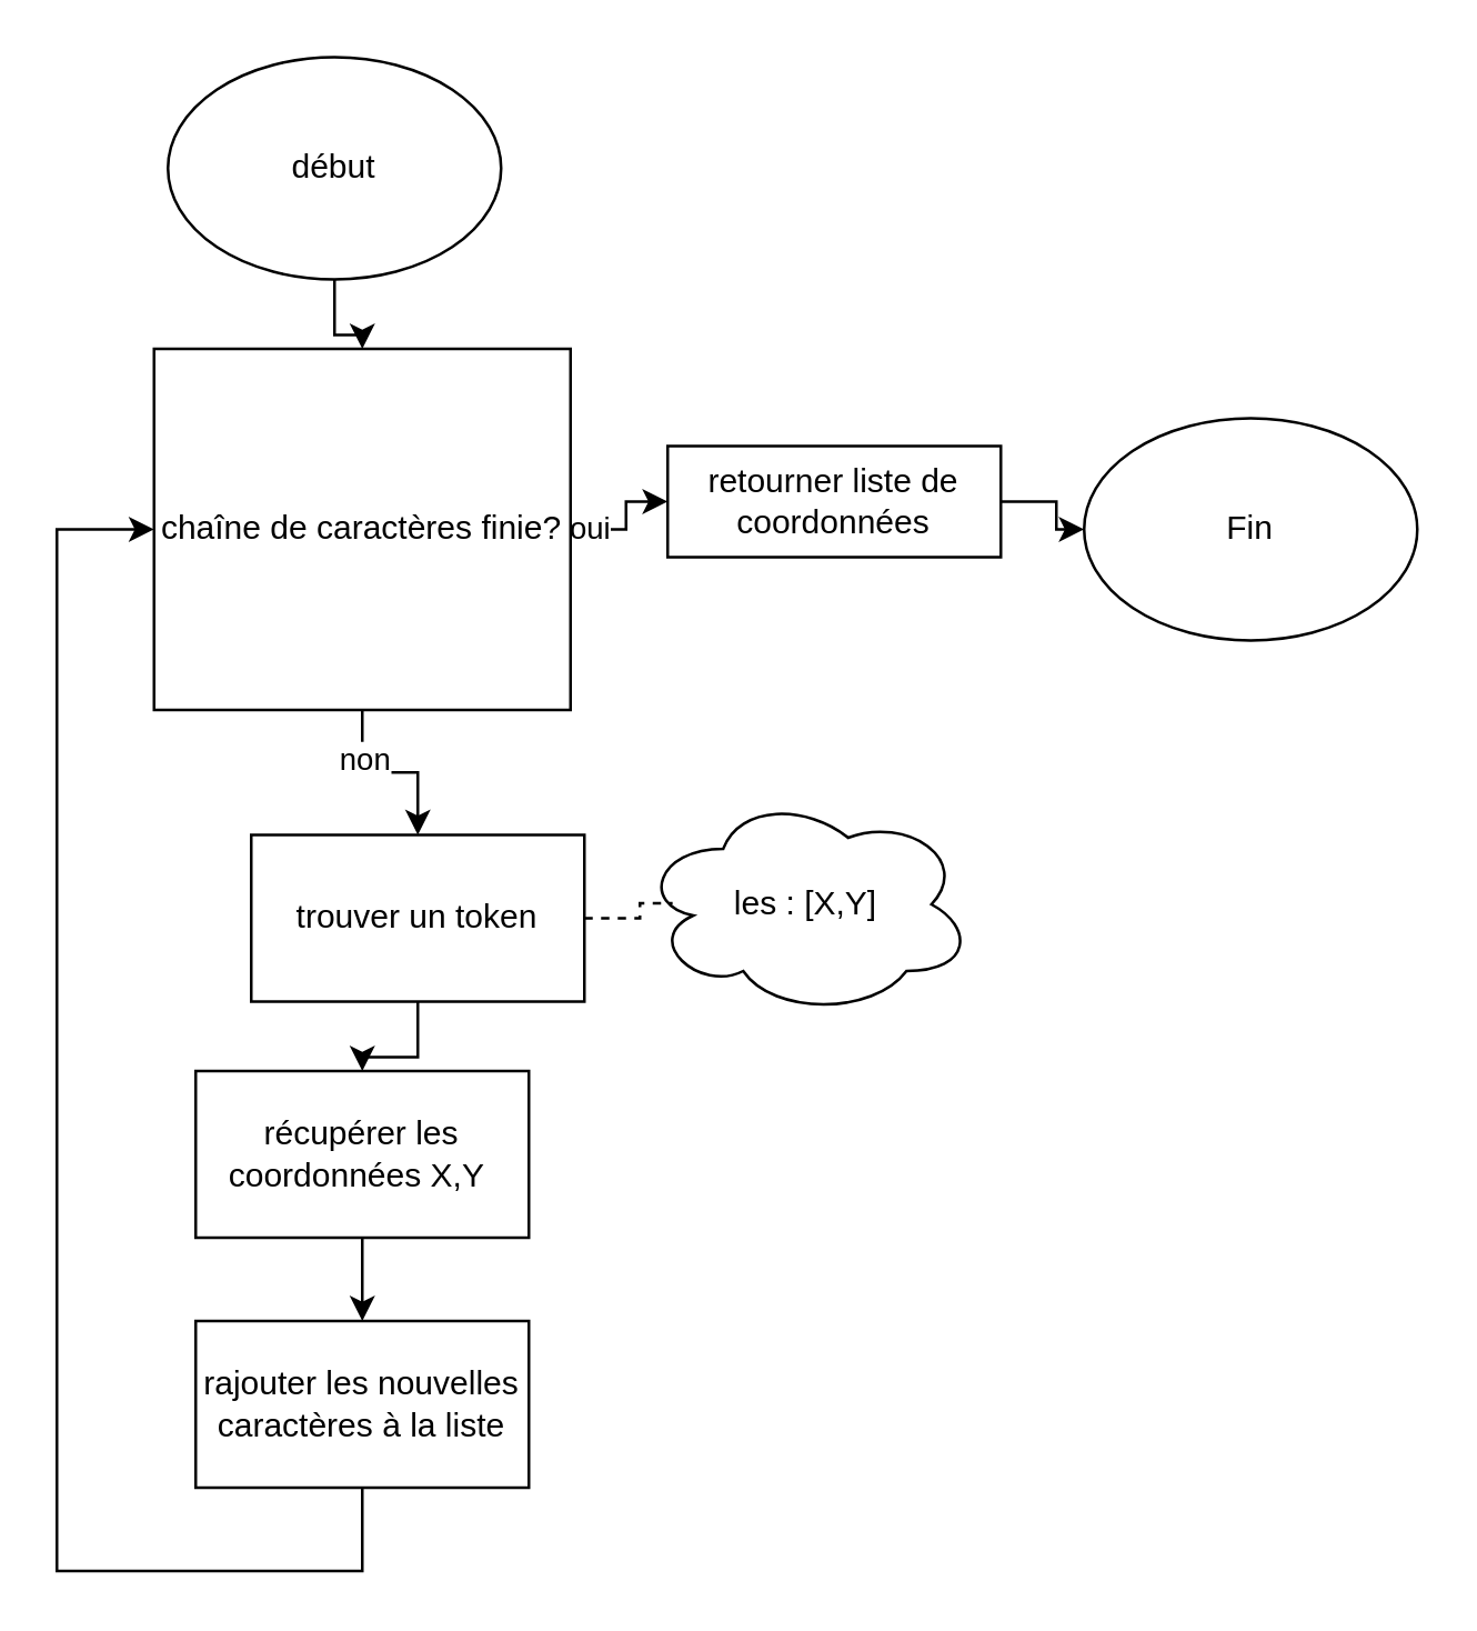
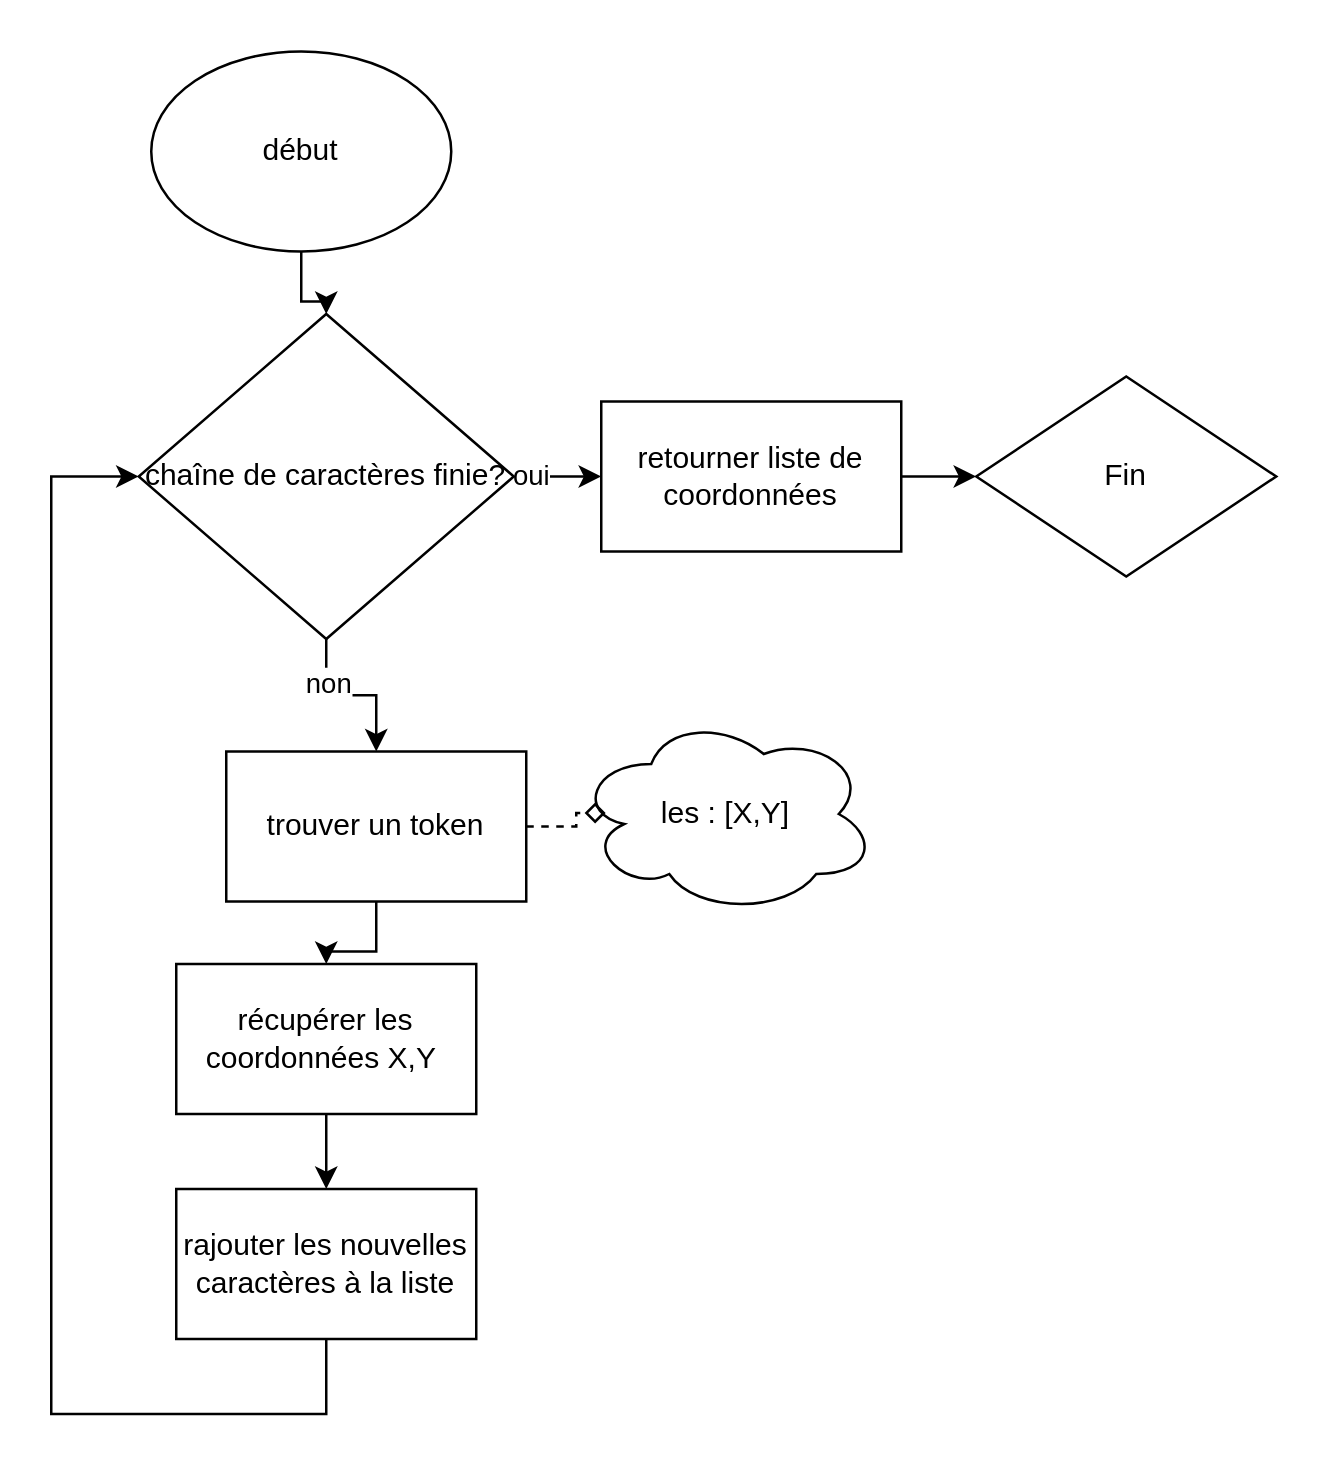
  <mxCell id="0" />
  <mxCell id="1" parent="0" />
  <mxCell id="2" style="edgeStyle=orthogonalEdgeStyle;rounded=0;orthogonalLoop=1;jettySize=auto;html=1;entryX=0.5;entryY=0;entryDx=0;entryDy=0;" parent="1" source="3" target="8" edge="1"><mxGeometry relative="1" as="geometry" /></mxCell>
  <mxCell id="3" value="début" style="ellipse;whiteSpace=wrap;html=1;" parent="1" vertex="1"><mxGeometry x="60" y="20" width="120" height="80" as="geometry" /></mxCell>
  <mxCell id="4" style="edgeStyle=orthogonalEdgeStyle;rounded=0;orthogonalLoop=1;jettySize=auto;html=1;entryX=0;entryY=0.5;entryDx=0;entryDy=0;" parent="1" source="8" target="10" edge="1"><mxGeometry relative="1" as="geometry" /></mxCell>
  <mxCell id="5" value="oui" style="edgeLabel;html=1;align=center;verticalAlign=middle;resizable=0;points=[];" parent="4" vertex="1" connectable="0"><mxGeometry x="-0.735" y="1" relative="1" as="geometry"><mxPoint as="offset" /></mxGeometry></mxCell>
  <mxCell id="6" style="edgeStyle=orthogonalEdgeStyle;rounded=0;orthogonalLoop=1;jettySize=auto;html=1;entryX=0.5;entryY=0;entryDx=0;entryDy=0;" parent="1" source="8" target="13" edge="1"><mxGeometry relative="1" as="geometry" /></mxCell>
  <mxCell id="7" value="non" style="edgeLabel;html=1;align=center;verticalAlign=middle;resizable=0;points=[];" parent="6" vertex="1" connectable="0"><mxGeometry x="-0.48" relative="1" as="geometry"><mxPoint as="offset" /></mxGeometry></mxCell>
- <mxCell id="8" value="chaîne de caractères finie?" style="whiteSpace=wrap;html=1;rounded=0;" parent="1" vertex="1"><mxGeometry x="55" y="125" width="150" height="130" as="geometry" /></mxCell>
+ <mxCell id="8" value="chaîne de caractères finie?" style="rhombus;whiteSpace=wrap;html=1;" parent="1" vertex="1"><mxGeometry x="55" y="125" width="150" height="130" as="geometry" /></mxCell>
  <mxCell id="9" style="edgeStyle=orthogonalEdgeStyle;rounded=0;orthogonalLoop=1;jettySize=auto;html=1;" parent="1" source="10" target="11" edge="1"><mxGeometry relative="1" as="geometry" /></mxCell>
- <mxCell id="10" value="retourner liste de coordonnées" style="rounded=0;whiteSpace=wrap;html=1;" parent="1" vertex="1"><mxGeometry x="240" y="160" width="120" height="40" as="geometry" /></mxCell>
- <mxCell id="11" value="Fin" style="ellipse;whiteSpace=wrap;html=1;" parent="1" vertex="1"><mxGeometry x="390" y="150" width="120" height="80" as="geometry" /></mxCell>
+ <mxCell id="10" value="retourner liste de coordonnées" style="rounded=0;whiteSpace=wrap;html=1;" parent="1" vertex="1"><mxGeometry x="240" y="160" width="120" height="60" as="geometry" /></mxCell>
+ <mxCell id="11" value="Fin" style="rhombus;whiteSpace=wrap;html=1;" parent="1" vertex="1"><mxGeometry x="390" y="150" width="120" height="80" as="geometry" /></mxCell>
  <mxCell id="12" style="edgeStyle=orthogonalEdgeStyle;rounded=0;orthogonalLoop=1;jettySize=auto;html=1;entryX=0.5;entryY=0;entryDx=0;entryDy=0;" parent="1" source="13" target="17" edge="1"><mxGeometry relative="1" as="geometry" /></mxCell>
  <mxCell id="13" value="trouver un token" style="rounded=0;whiteSpace=wrap;html=1;" parent="1" vertex="1"><mxGeometry x="90" y="300" width="120" height="60" as="geometry" /></mxCell>
  <mxCell id="14" value="les : [X,Y]" style="ellipse;shape=cloud;whiteSpace=wrap;html=1;" parent="1" vertex="1"><mxGeometry x="230" y="285" width="120" height="80" as="geometry" /></mxCell>
- <mxCell id="15" style="edgeStyle=orthogonalEdgeStyle;rounded=0;orthogonalLoop=1;jettySize=auto;html=1;entryX=0.098;entryY=0.495;entryDx=0;entryDy=0;entryPerimeter=0;endArrow=none;endFill=0;dashed=1;" parent="1" source="13" target="14" edge="1"><mxGeometry relative="1" as="geometry" /></mxCell>
+ <mxCell id="15" style="edgeStyle=orthogonalEdgeStyle;rounded=0;orthogonalLoop=1;jettySize=auto;html=1;entryX=0.098;entryY=0.495;entryDx=0;entryDy=0;entryPerimeter=0;endArrow=diamond;endFill=0;dashed=1;" parent="1" source="13" target="14" edge="1"><mxGeometry relative="1" as="geometry" /></mxCell>
  <mxCell id="16" style="edgeStyle=orthogonalEdgeStyle;rounded=0;orthogonalLoop=1;jettySize=auto;html=1;entryX=0.5;entryY=0;entryDx=0;entryDy=0;" parent="1" source="17" target="18" edge="1"><mxGeometry relative="1" as="geometry" /></mxCell>
  <mxCell id="17" value="récupérer les coordonnées X,Y&amp;nbsp;" style="rounded=0;whiteSpace=wrap;html=1;" parent="1" vertex="1"><mxGeometry x="70" y="385" width="120" height="60" as="geometry" /></mxCell>
  <mxCell id="18" value="rajouter les nouvelles caractères à la liste" style="rounded=0;whiteSpace=wrap;html=1;" parent="1" vertex="1"><mxGeometry x="70" y="475" width="120" height="60" as="geometry" /></mxCell>
  <mxCell id="19" value="" style="endArrow=classic;html=1;rounded=0;entryX=0;entryY=0.5;entryDx=0;entryDy=0;exitX=0.5;exitY=1;exitDx=0;exitDy=0;" parent="1" source="18" target="8" edge="1"><mxGeometry width="50" height="50" relative="1" as="geometry"><mxPoint x="100" y="405" as="sourcePoint" /><mxPoint x="150" y="355" as="targetPoint" /><Array as="points"><mxPoint x="130" y="565" /><mxPoint x="20" y="565" /><mxPoint x="20" y="190" /></Array></mxGeometry></mxCell>
